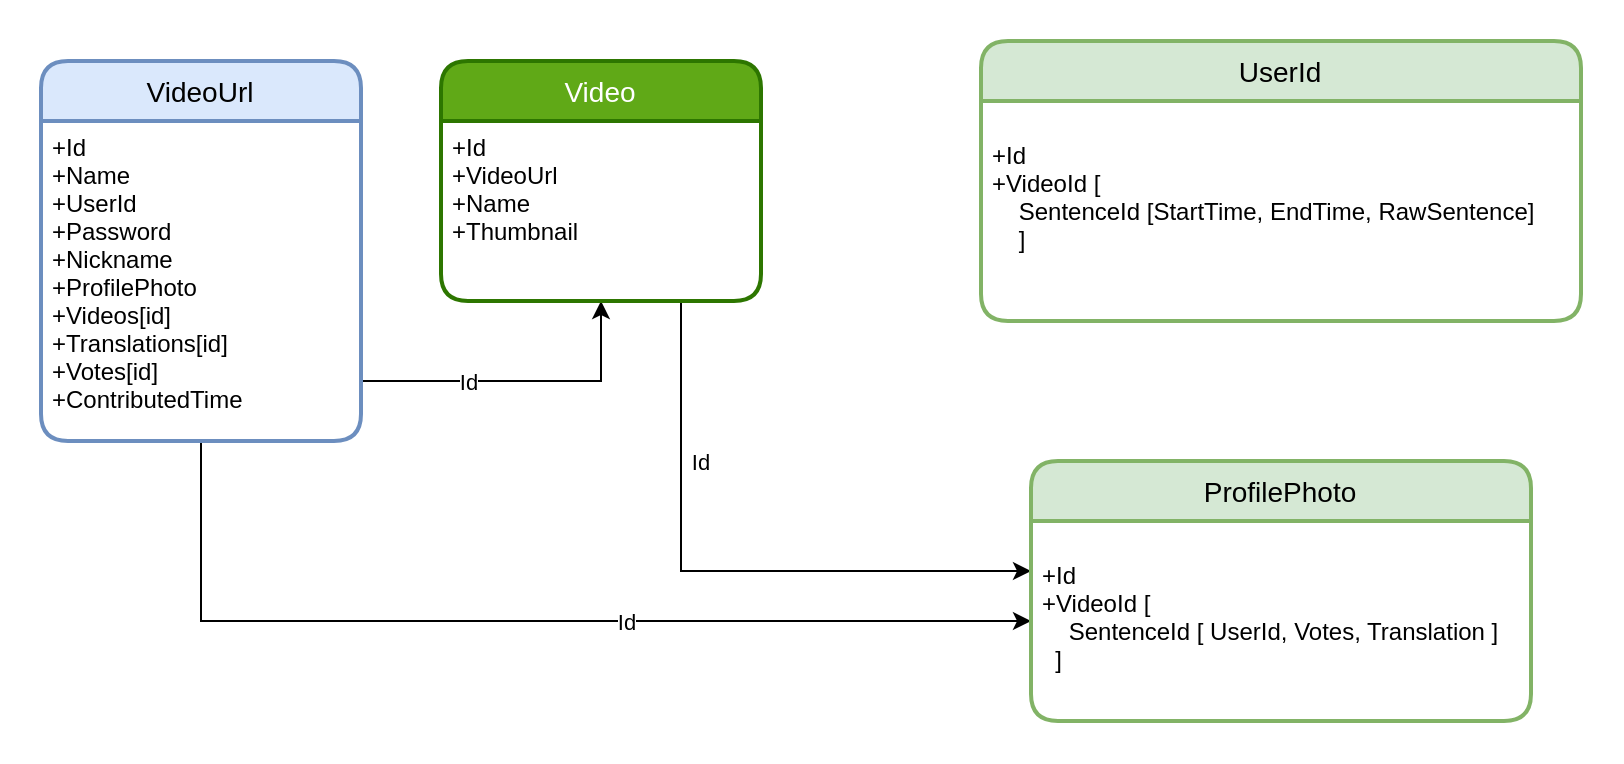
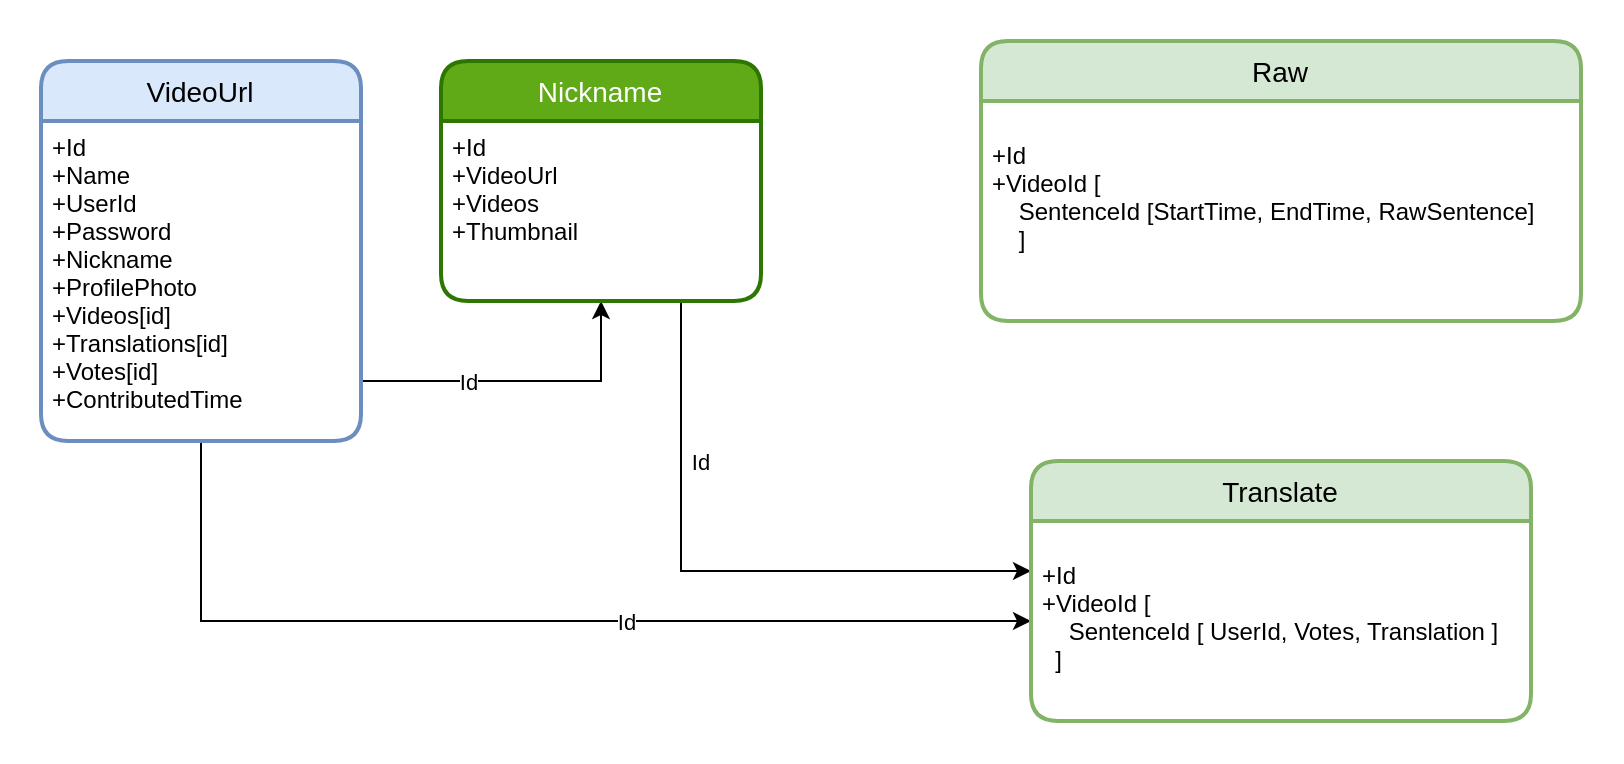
  <mxCell id="0" />
  <mxCell id="1" parent="0" />
  <mxCell id="2" style="edgeStyle=orthogonalEdgeStyle;rounded=0;orthogonalLoop=1;jettySize=auto;html=1;exitX=1;exitY=0.5;exitDx=0;exitDy=0;entryX=0.5;entryY=1;entryDx=0;entryDy=0;" edge="1" parent="1" source="15" target="9"><mxGeometry relative="1" as="geometry"><Array as="points"><mxPoint x="180" y="190" /><mxPoint x="300" y="190" /></Array></mxGeometry></mxCell>
  <mxCell id="3" value="Id" style="edgeLabel;html=1;align=center;verticalAlign=middle;resizable=0;points=[];" vertex="1" connectable="0" parent="2"><mxGeometry x="-0.023" relative="1" as="geometry"><mxPoint as="offset" /></mxGeometry></mxCell>
  <mxCell id="4" style="edgeStyle=orthogonalEdgeStyle;rounded=0;orthogonalLoop=1;jettySize=auto;html=1;entryX=0;entryY=0.5;entryDx=0;entryDy=0;exitX=0.5;exitY=1;exitDx=0;exitDy=0;" edge="1" parent="1" source="15" target="13"><mxGeometry relative="1" as="geometry"><Array as="points"><mxPoint x="100" y="310" /></Array></mxGeometry></mxCell>
  <mxCell id="5" value="Id" style="edgeLabel;html=1;align=center;verticalAlign=middle;resizable=0;points=[];" vertex="1" connectable="0" parent="4"><mxGeometry x="0.198" relative="1" as="geometry"><mxPoint as="offset" /></mxGeometry></mxCell>
  <mxCell id="6" style="edgeStyle=orthogonalEdgeStyle;rounded=0;orthogonalLoop=1;jettySize=auto;html=1;exitX=0.75;exitY=1;exitDx=0;exitDy=0;entryX=0;entryY=0.25;entryDx=0;entryDy=0;" edge="1" parent="1" source="9" target="13"><mxGeometry relative="1" as="geometry" /></mxCell>
  <mxCell id="7" value="Id" style="edgeLabel;html=1;align=center;verticalAlign=middle;resizable=0;points=[];" vertex="1" connectable="0" parent="6"><mxGeometry x="-0.074" y="51" relative="1" as="geometry"><mxPoint y="-4" as="offset" /></mxGeometry></mxCell>
- <mxCell id="8" value="Video" style="swimlane;childLayout=stackLayout;horizontal=1;startSize=30;horizontalStack=0;rounded=1;fontSize=14;fontStyle=0;strokeWidth=2;resizeParent=0;resizeLast=1;shadow=0;dashed=0;align=center;fillColor=#60a917;strokeColor=#2D7600;fontColor=#ffffff;" vertex="1" parent="1"><mxGeometry x="220" y="30" width="160" height="120" as="geometry" /></mxCell>
- <mxCell id="9" value="+Id&#10;+VideoUrl&#10;+Name&#10;+Thumbnail" style="align=left;strokeColor=none;fillColor=none;spacingLeft=4;fontSize=12;verticalAlign=top;resizable=0;rotatable=0;part=1;" vertex="1" parent="8"><mxGeometry y="30" width="160" height="90" as="geometry" /></mxCell>
- <mxCell id="10" value="UserId" style="swimlane;childLayout=stackLayout;horizontal=1;startSize=30;horizontalStack=0;rounded=1;fontSize=14;fontStyle=0;strokeWidth=2;resizeParent=0;resizeLast=1;shadow=0;dashed=0;align=center;fillColor=#d5e8d4;strokeColor=#82b366;" vertex="1" parent="1"><mxGeometry x="490" y="20" width="300" height="140" as="geometry" /></mxCell>
+ <mxCell id="8" value="Nickname" style="swimlane;childLayout=stackLayout;horizontal=1;startSize=30;horizontalStack=0;rounded=1;fontSize=14;fontStyle=0;strokeWidth=2;resizeParent=0;resizeLast=1;shadow=0;dashed=0;align=center;fillColor=#60a917;strokeColor=#2D7600;fontColor=#ffffff;" vertex="1" parent="1"><mxGeometry x="220" y="30" width="160" height="120" as="geometry" /></mxCell>
+ <mxCell id="9" value="+Id&#10;+VideoUrl&#10;+Videos&#10;+Thumbnail" style="align=left;strokeColor=none;fillColor=none;spacingLeft=4;fontSize=12;verticalAlign=top;resizable=0;rotatable=0;part=1;" vertex="1" parent="8"><mxGeometry y="30" width="160" height="90" as="geometry" /></mxCell>
+ <mxCell id="10" value="Raw" style="swimlane;childLayout=stackLayout;horizontal=1;startSize=30;horizontalStack=0;rounded=1;fontSize=14;fontStyle=0;strokeWidth=2;resizeParent=0;resizeLast=1;shadow=0;dashed=0;align=center;fillColor=#d5e8d4;strokeColor=#82b366;" vertex="1" parent="1"><mxGeometry x="490" y="20" width="300" height="140" as="geometry" /></mxCell>
  <mxCell id="11" value="&#10;+Id&#10;+VideoId [&#10;    SentenceId [StartTime, EndTime, RawSentence]&#10;    ]&#10;" style="align=left;strokeColor=none;fillColor=none;spacingLeft=4;fontSize=12;verticalAlign=top;resizable=0;rotatable=0;part=1;" vertex="1" parent="10"><mxGeometry y="30" width="300" height="110" as="geometry" /></mxCell>
- <mxCell id="12" value="ProfilePhoto" style="swimlane;childLayout=stackLayout;horizontal=1;startSize=30;horizontalStack=0;rounded=1;fontSize=14;fontStyle=0;strokeWidth=2;resizeParent=0;resizeLast=1;shadow=0;dashed=0;align=center;fillColor=#d5e8d4;strokeColor=#82b366;" vertex="1" parent="1"><mxGeometry x="515" y="230" width="250" height="130" as="geometry" /></mxCell>
+ <mxCell id="12" value="Translate" style="swimlane;childLayout=stackLayout;horizontal=1;startSize=30;horizontalStack=0;rounded=1;fontSize=14;fontStyle=0;strokeWidth=2;resizeParent=0;resizeLast=1;shadow=0;dashed=0;align=center;fillColor=#d5e8d4;strokeColor=#82b366;" vertex="1" parent="1"><mxGeometry x="515" y="230" width="250" height="130" as="geometry" /></mxCell>
  <mxCell id="13" value="&#10;+Id&#10;+VideoId [&#10;    SentenceId [ UserId, Votes, Translation ]&#10;  ]" style="align=left;strokeColor=none;fillColor=none;spacingLeft=4;fontSize=12;verticalAlign=top;resizable=0;rotatable=0;part=1;" vertex="1" parent="12"><mxGeometry y="30" width="250" height="100" as="geometry" /></mxCell>
  <mxCell id="14" value="VideoUrl" style="swimlane;childLayout=stackLayout;horizontal=1;startSize=30;horizontalStack=0;rounded=1;fontSize=14;fontStyle=0;strokeWidth=2;resizeParent=0;resizeLast=1;shadow=0;dashed=0;align=center;fillColor=#dae8fc;strokeColor=#6c8ebf;" vertex="1" parent="1"><mxGeometry x="20" y="30" width="160" height="190" as="geometry" /></mxCell>
  <mxCell id="15" value="+Id&#10;+Name&#10;+UserId&#10;+Password&#10;+Nickname&#10;+ProfilePhoto&#10;+Videos[id]&#10;+Translations[id]&#10;+Votes[id]&#10;+ContributedTime" style="align=left;strokeColor=none;fillColor=none;spacingLeft=4;fontSize=12;verticalAlign=top;resizable=0;rotatable=0;part=1;" vertex="1" parent="14"><mxGeometry y="30" width="160" height="160" as="geometry" /></mxCell>
